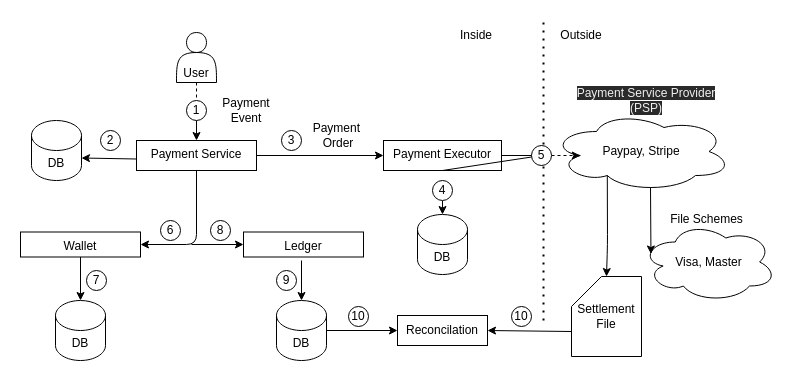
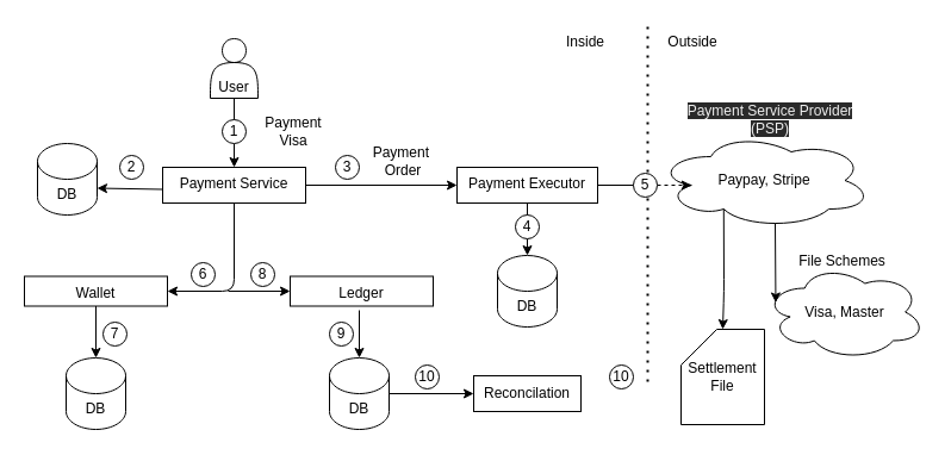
  <mxCell id="0" />
  <mxCell id="1" parent="0" />
  <mxCell id="2" value="" style="edgeStyle=none;html=1;startArrow=none;" edge="1" parent="1" source="12" target="6"><mxGeometry relative="1" as="geometry"><mxPoint x="196" y="90" as="sourcePoint" /></mxGeometry></mxCell>
  <mxCell id="3" value="" style="edgeStyle=none;html=1;" edge="1" parent="1" source="6" target="7"><mxGeometry relative="1" as="geometry" /></mxCell>
  <mxCell id="4" style="edgeStyle=none;html=1;exitX=0;exitY=0.75;exitDx=0;exitDy=0;entryX=1;entryY=0;entryDx=0;entryDy=37.5;entryPerimeter=0;" edge="1" parent="1" target="8"><mxGeometry relative="1" as="geometry"><mxPoint x="136" y="158.5" as="sourcePoint" /><mxPoint x="81" y="153.344" as="targetPoint" /></mxGeometry></mxCell>
  <mxCell id="5" value="" style="edgeStyle=none;html=1;exitX=0.5;exitY=1;exitDx=0;exitDy=0;entryX=1;entryY=0.5;entryDx=0;entryDy=0;" edge="1" parent="1" source="6" target="32"><mxGeometry relative="1" as="geometry"><Array as="points"><mxPoint x="196" y="244" /></Array></mxGeometry></mxCell>
  <mxCell id="6" value="Payment Service" style="whiteSpace=wrap;html=1;verticalAlign=top;align=center;" vertex="1" parent="1"><mxGeometry x="136" y="140" width="120" height="30" as="geometry" /></mxCell>
  <mxCell id="7" value="Payment Executor" style="whiteSpace=wrap;html=1;verticalAlign=top;" vertex="1" parent="1"><mxGeometry x="383" y="140" width="118" height="30" as="geometry" /></mxCell>
  <mxCell id="8" value="DB" style="shape=cylinder3;whiteSpace=wrap;html=1;boundedLbl=1;backgroundOutline=1;size=15;" vertex="1" parent="1"><mxGeometry x="31" y="120" width="50" height="60" as="geometry" /></mxCell>
  <mxCell id="9" value="Payment&amp;nbsp;&lt;br&gt;Order" style="text;html=1;strokeColor=none;fillColor=none;align=center;verticalAlign=middle;whiteSpace=wrap;rounded=0;" vertex="1" parent="1"><mxGeometry x="308" y="120" width="60" height="30" as="geometry" /></mxCell>
  <mxCell id="10" value="User" style="shape=actor;whiteSpace=wrap;html=1;verticalAlign=bottom;horizontal=1;" vertex="1" parent="1"><mxGeometry x="176" y="32" width="40" height="50" as="geometry" /></mxCell>
  <mxCell id="11" value="2" style="ellipse;whiteSpace=wrap;html=1;aspect=fixed;" vertex="1" parent="1"><mxGeometry x="100" y="130" width="20" height="20" as="geometry" /></mxCell>
  <mxCell id="12" value="1" style="ellipse;whiteSpace=wrap;html=1;aspect=fixed;" vertex="1" parent="1"><mxGeometry x="186" y="100" width="20" height="20" as="geometry" /></mxCell>
- <mxCell id="13" value="" style="edgeStyle=none;html=1;endArrow=none;exitX=0.5;exitY=1;exitDx=0;exitDy=0;dashed=1;" edge="1" parent="1" source="10" target="12"><mxGeometry relative="1" as="geometry"><mxPoint x="196" y="90" as="sourcePoint" /><mxPoint x="196" y="140" as="targetPoint" /></mxGeometry></mxCell>
+ <mxCell id="13" value="" style="edgeStyle=none;html=1;endArrow=none;exitX=0.5;exitY=1;exitDx=0;exitDy=0;" edge="1" parent="1" source="10" target="12"><mxGeometry relative="1" as="geometry"><mxPoint x="196" y="90" as="sourcePoint" /><mxPoint x="196" y="140" as="targetPoint" /></mxGeometry></mxCell>
  <mxCell id="14" value="6" style="ellipse;whiteSpace=wrap;html=1;aspect=fixed;" vertex="1" parent="1"><mxGeometry x="160" y="220" width="20" height="20" as="geometry" /></mxCell>
  <mxCell id="15" value="3" style="ellipse;whiteSpace=wrap;html=1;aspect=fixed;" vertex="1" parent="1"><mxGeometry x="281" y="130" width="20" height="20" as="geometry" /></mxCell>
- <mxCell id="16" value="Payment&lt;br&gt;Event" style="text;html=1;strokeColor=none;fillColor=none;align=center;verticalAlign=middle;whiteSpace=wrap;rounded=0;" vertex="1" parent="1"><mxGeometry x="216" y="95" width="60" height="30" as="geometry" /></mxCell>
+ <mxCell id="16" value="Payment&lt;br&gt;Visa" style="text;html=1;strokeColor=none;fillColor=none;align=center;verticalAlign=middle;whiteSpace=wrap;rounded=0;" vertex="1" parent="1"><mxGeometry x="216" y="95" width="60" height="30" as="geometry" /></mxCell>
  <mxCell id="17" value="DB" style="shape=cylinder3;whiteSpace=wrap;html=1;boundedLbl=1;backgroundOutline=1;size=15;" vertex="1" parent="1"><mxGeometry x="417" y="214" width="50" height="60" as="geometry" /></mxCell>
  <mxCell id="18" value="" style="endArrow=classic;html=1;entryX=0.5;entryY=0;entryDx=0;entryDy=0;entryPerimeter=0;exitX=0.5;exitY=1;exitDx=0;exitDy=0;startArrow=none;" edge="1" parent="1" source="19" target="17"><mxGeometry width="50" height="50" relative="1" as="geometry"><mxPoint x="191" y="240" as="sourcePoint" /><mxPoint x="241" y="190" as="targetPoint" /></mxGeometry></mxCell>
  <mxCell id="19" value="4" style="ellipse;whiteSpace=wrap;html=1;aspect=fixed;" vertex="1" parent="1"><mxGeometry x="432" y="180" width="20" height="20" as="geometry" /></mxCell>
- <mxCell id="20" value="" style="endArrow=none;html=1;exitX=0.5;exitY=1;exitDx=0;exitDy=0;" edge="1" parent="1" source="7" target="30"><mxGeometry width="50" height="50" relative="1" as="geometry"><mxPoint x="442" y="170" as="sourcePoint" /><mxPoint x="442" y="214" as="targetPoint" /></mxGeometry></mxCell>
+ <mxCell id="20" value="" style="endArrow=none;html=1;entryX=0.5;entryY=0;entryDx=0;entryDy=0;entryPerimeter=0;exitX=0.5;exitY=1;exitDx=0;exitDy=0;" edge="1" parent="1" source="7" target="19"><mxGeometry width="50" height="50" relative="1" as="geometry"><mxPoint x="442" y="170" as="sourcePoint" /><mxPoint x="442" y="214" as="targetPoint" /></mxGeometry></mxCell>
  <mxCell id="21" value="" style="endArrow=none;dashed=1;html=1;dashPattern=1 3;strokeWidth=2;" edge="1" parent="1"><mxGeometry width="50" height="50" relative="1" as="geometry"><mxPoint x="543" y="320" as="sourcePoint" /><mxPoint x="543" y="20" as="targetPoint" /></mxGeometry></mxCell>
  <mxCell id="22" value="Paypay, Stripe" style="ellipse;shape=cloud;whiteSpace=wrap;html=1;" vertex="1" parent="1"><mxGeometry x="551" y="111" width="180" height="80" as="geometry" /></mxCell>
  <mxCell id="23" value="Outside" style="text;html=1;strokeColor=none;fillColor=none;align=center;verticalAlign=middle;whiteSpace=wrap;rounded=0;" vertex="1" parent="1"><mxGeometry x="551" y="20" width="60" height="30" as="geometry" /></mxCell>
- <mxCell id="24" value="Inside" style="text;html=1;strokeColor=none;fillColor=none;align=center;verticalAlign=middle;whiteSpace=wrap;rounded=0;" vertex="1" parent="1"><mxGeometry x="446" y="20" width="60" height="30" as="geometry" /></mxCell>
+ <mxCell id="24" value="Inside" style="text;html=1;strokeColor=none;fillColor=none;align=center;verticalAlign=middle;whiteSpace=wrap;rounded=0;" vertex="1" parent="1"><mxGeometry x="461" y="20" width="60" height="30" as="geometry" /></mxCell>
  <mxCell id="25" value="Visa, Master" style="ellipse;shape=cloud;whiteSpace=wrap;html=1;" vertex="1" parent="1"><mxGeometry x="641" y="221.5" width="135" height="80" as="geometry" /></mxCell>
  <mxCell id="26" value="&lt;meta charset=&quot;utf-8&quot;&gt;&lt;span style=&quot;color: rgb(240, 240, 240); font-family: helvetica; font-size: 12px; font-style: normal; font-weight: 400; letter-spacing: normal; text-align: center; text-indent: 0px; text-transform: none; word-spacing: 0px; background-color: rgb(42, 42, 42); display: inline; float: none;&quot;&gt;Payment Service Provider&lt;/span&gt;&lt;br style=&quot;color: rgb(240, 240, 240); font-family: helvetica; font-size: 12px; font-style: normal; font-weight: 400; letter-spacing: normal; text-align: center; text-indent: 0px; text-transform: none; word-spacing: 0px; background-color: rgb(42, 42, 42);&quot;&gt;&lt;span style=&quot;color: rgb(240, 240, 240); font-family: helvetica; font-size: 12px; font-style: normal; font-weight: 400; letter-spacing: normal; text-align: center; text-indent: 0px; text-transform: none; word-spacing: 0px; background-color: rgb(42, 42, 42); display: inline; float: none;&quot;&gt;(PSP)&lt;/span&gt;" style="text;html=1;strokeColor=none;fillColor=none;align=center;verticalAlign=middle;whiteSpace=wrap;rounded=0;" vertex="1" parent="1"><mxGeometry x="561" y="85" width="170" height="30" as="geometry" /></mxCell>
  <mxCell id="27" value="&lt;span&gt;File Schemes&lt;/span&gt;" style="text;html=1;align=center;verticalAlign=middle;resizable=0;points=[];autosize=1;strokeColor=none;fillColor=none;" vertex="1" parent="1"><mxGeometry x="661" y="209" width="90" height="20" as="geometry" /></mxCell>
  <mxCell id="28" value="" style="endArrow=classic;html=1;entryX=0.16;entryY=0.55;entryDx=0;entryDy=0;entryPerimeter=0;exitX=1;exitY=0.5;exitDx=0;exitDy=0;startArrow=none;dashed=1;" edge="1" parent="1" source="30" target="22"><mxGeometry width="50" height="50" relative="1" as="geometry"><mxPoint x="471" y="190" as="sourcePoint" /><mxPoint x="521" y="140" as="targetPoint" /></mxGeometry></mxCell>
  <mxCell id="29" value="" style="endArrow=classic;html=1;entryX=0.07;entryY=0.4;entryDx=0;entryDy=0;entryPerimeter=0;exitX=0.55;exitY=0.95;exitDx=0;exitDy=0;exitPerimeter=0;" edge="1" parent="1" source="22" target="25"><mxGeometry width="50" height="50" relative="1" as="geometry"><mxPoint x="471" y="190" as="sourcePoint" /><mxPoint x="521" y="140" as="targetPoint" /></mxGeometry></mxCell>
  <mxCell id="30" value="5" style="ellipse;whiteSpace=wrap;html=1;aspect=fixed;" vertex="1" parent="1"><mxGeometry x="531" y="145" width="20" height="20" as="geometry" /></mxCell>
  <mxCell id="31" value="" style="endArrow=none;html=1;exitX=1;exitY=0.5;exitDx=0;exitDy=0;" edge="1" parent="1" source="7"><mxGeometry width="50" height="50" relative="1" as="geometry"><mxPoint x="501" y="155" as="sourcePoint" /><mxPoint x="531" y="155" as="targetPoint" /></mxGeometry></mxCell>
  <mxCell id="32" value="Wallet" style="whiteSpace=wrap;html=1;verticalAlign=top;" vertex="1" parent="1"><mxGeometry x="20" y="231.5" width="120" height="25" as="geometry" /></mxCell>
  <mxCell id="33" value="Ledger" style="whiteSpace=wrap;html=1;verticalAlign=top;" vertex="1" parent="1"><mxGeometry x="243" y="231.5" width="120" height="25" as="geometry" /></mxCell>
  <mxCell id="34" value="" style="endArrow=classic;html=1;entryX=0;entryY=0.5;entryDx=0;entryDy=0;" edge="1" parent="1" target="33"><mxGeometry width="50" height="50" relative="1" as="geometry"><mxPoint x="191" y="244" as="sourcePoint" /><mxPoint x="261" y="250" as="targetPoint" /></mxGeometry></mxCell>
  <mxCell id="35" value="DB" style="shape=cylinder3;whiteSpace=wrap;html=1;boundedLbl=1;backgroundOutline=1;size=15;" vertex="1" parent="1"><mxGeometry x="55" y="300" width="50" height="60" as="geometry" /></mxCell>
  <mxCell id="36" value="" style="endArrow=classic;html=1;entryX=0.5;entryY=0;entryDx=0;entryDy=0;entryPerimeter=0;exitX=0.5;exitY=1;exitDx=0;exitDy=0;" edge="1" parent="1" source="32" target="35"><mxGeometry width="50" height="50" relative="1" as="geometry"><mxPoint x="211" y="300" as="sourcePoint" /><mxPoint x="261" y="250" as="targetPoint" /></mxGeometry></mxCell>
  <mxCell id="37" value="10" style="ellipse;whiteSpace=wrap;html=1;aspect=fixed;" vertex="1" parent="1"><mxGeometry x="511" y="306" width="20" height="20" as="geometry" /></mxCell>
  <mxCell id="38" value="9" style="ellipse;whiteSpace=wrap;html=1;aspect=fixed;" vertex="1" parent="1"><mxGeometry x="276" y="270" width="20" height="20" as="geometry" /></mxCell>
  <mxCell id="39" value="8" style="ellipse;whiteSpace=wrap;html=1;aspect=fixed;" vertex="1" parent="1"><mxGeometry x="210" y="220" width="20" height="20" as="geometry" /></mxCell>
  <mxCell id="40" value="7" style="ellipse;whiteSpace=wrap;html=1;aspect=fixed;" vertex="1" parent="1"><mxGeometry x="86" y="270" width="20" height="20" as="geometry" /></mxCell>
  <mxCell id="41" value="" style="edgeStyle=none;html=1;" edge="1" parent="1" source="42" target="44"><mxGeometry relative="1" as="geometry" /></mxCell>
  <mxCell id="42" value="DB" style="shape=cylinder3;whiteSpace=wrap;html=1;boundedLbl=1;backgroundOutline=1;size=15;" vertex="1" parent="1"><mxGeometry x="276" y="300" width="50" height="60" as="geometry" /></mxCell>
  <mxCell id="43" value="" style="endArrow=classic;html=1;entryX=0.5;entryY=0;entryDx=0;entryDy=0;entryPerimeter=0;" edge="1" parent="1" target="42"><mxGeometry width="50" height="50" relative="1" as="geometry"><mxPoint x="301" y="260" as="sourcePoint" /><mxPoint x="261" y="310" as="targetPoint" /></mxGeometry></mxCell>
  <mxCell id="44" value="Reconcilation" style="whiteSpace=wrap;html=1;" vertex="1" parent="1"><mxGeometry x="397" y="315" width="90" height="30" as="geometry" /></mxCell>
  <mxCell id="45" value="Settlement&lt;br&gt;File" style="shape=card;whiteSpace=wrap;html=1;" vertex="1" parent="1"><mxGeometry x="571" y="276" width="70" height="80" as="geometry" /></mxCell>
  <mxCell id="46" value="" style="endArrow=classic;html=1;entryX=0.5;entryY=0;entryDx=0;entryDy=0;entryPerimeter=0;exitX=0.31;exitY=0.8;exitDx=0;exitDy=0;exitPerimeter=0;" edge="1" parent="1" source="22" target="45"><mxGeometry width="50" height="50" relative="1" as="geometry"><mxPoint x="561" y="310" as="sourcePoint" /><mxPoint x="611" y="260" as="targetPoint" /><Array as="points"><mxPoint x="607" y="244" /></Array></mxGeometry></mxCell>
- <mxCell id="47" value="" style="endArrow=classic;html=1;exitX=0;exitY=0;exitDx=0;exitDy=55;exitPerimeter=0;entryX=1;entryY=0.5;entryDx=0;entryDy=0;" edge="1" parent="1" source="45" target="44"><mxGeometry width="50" height="50" relative="1" as="geometry"><mxPoint x="451" y="350" as="sourcePoint" /><mxPoint x="501" y="300" as="targetPoint" /></mxGeometry></mxCell>
  <mxCell id="48" value="10" style="ellipse;whiteSpace=wrap;html=1;aspect=fixed;" vertex="1" parent="1"><mxGeometry x="348" y="306" width="20" height="20" as="geometry" /></mxCell>
